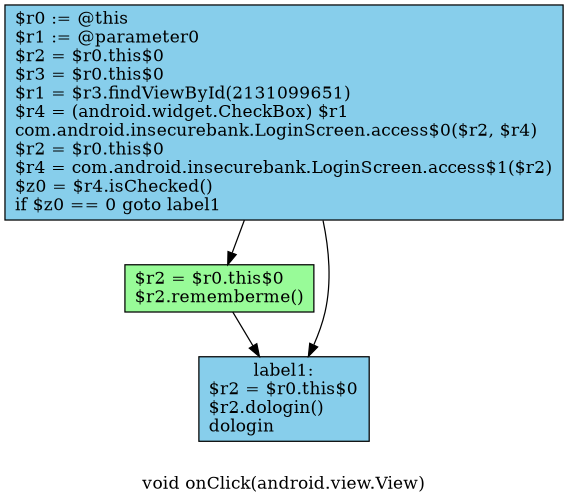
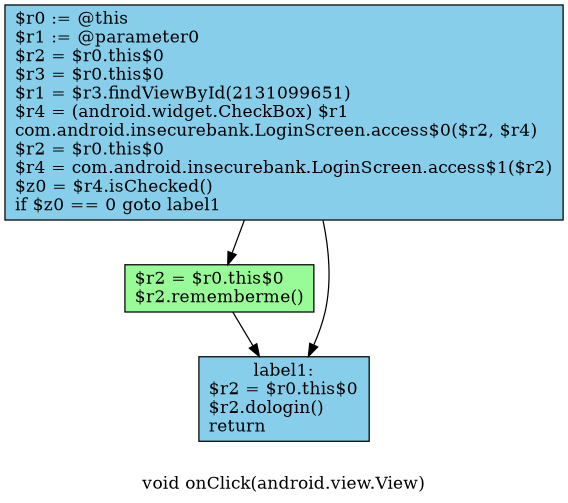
  digraph {
    label="void onClick(android.view.View)"
    node [fillcolor=skyblue shape=box style=filled]
    n1 [label="$r0 := @this\l$r1 := @parameter0\l$r2 = $r0.this$0\l$r3 = $r0.this$0\l$r1 = $r3.findViewById(2131099651)\l$r4 = (android.widget.CheckBox) $r1\lcom.android.insecurebank.LoginScreen.access$0($r2, $r4)\l$r2 = $r0.this$0\l$r4 = com.android.insecurebank.LoginScreen.access$1($r2)\l$z0 = $r4.isChecked()\lif $z0 == 0 goto label1\l"]
    n2 [label="$r2 = $r0.this$0\l$r2.rememberme()\l" fillcolor=palegreen]
-   n3 [label="label1:\n$r2 = $r0.this$0\l$r2.dologin()\ldologin\l"]
+   n3 [label="label1:\n$r2 = $r0.this$0\l$r2.dologin()\lreturn\l"]
    n1 -> n2
    n1 -> n3
    n2 -> n3
  }
